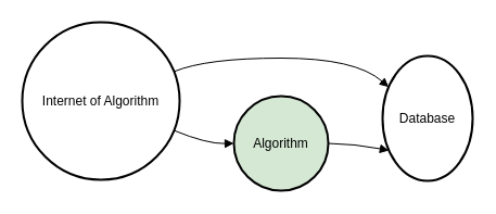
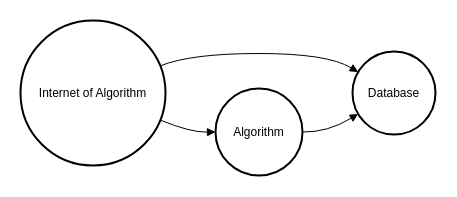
  <mxCell id="0" />
  <mxCell id="1" parent="0" />
  <mxCell id="2" value="Internet of Algorithm" style="ellipse;aspect=fixed;strokeWidth=2;whiteSpace=wrap;" vertex="1" parent="1"><mxGeometry x="20" y="20" width="145" height="145" as="geometry" /></mxCell>
- <mxCell id="3" value="Algorithm" style="ellipse;aspect=fixed;strokeWidth=2;whiteSpace=wrap;fillColor=#d5e8d4;" vertex="1" parent="1"><mxGeometry x="215" y="88" width="87" height="87" as="geometry" /></mxCell>
- <mxCell id="4" value="Database" style="ellipse;aspect=fixed;strokeWidth=2;whiteSpace=wrap;" vertex="1" parent="1"><mxGeometry x="352" y="51" width="83" height="115" as="geometry" /></mxCell>
+ <mxCell id="3" value="Algorithm" style="ellipse;aspect=fixed;strokeWidth=2;whiteSpace=wrap;" vertex="1" parent="1"><mxGeometry x="215" y="88" width="87" height="87" as="geometry" /></mxCell>
+ <mxCell id="4" value="Database" style="ellipse;aspect=fixed;strokeWidth=2;whiteSpace=wrap;" vertex="1" parent="1"><mxGeometry x="352" y="51" width="83" height="83" as="geometry" /></mxCell>
  <mxCell id="5" value="" style="curved=1;startArrow=none;endArrow=block;exitX=1;exitY=0.7;entryX=0;entryY=0.5;" edge="1" parent="1" source="2" target="3"><mxGeometry relative="1" as="geometry"><Array as="points"><mxPoint x="190" y="132" /></Array></mxGeometry></mxCell>
  <mxCell id="6" value="" style="curved=1;startArrow=none;endArrow=block;exitX=1;exitY=0.3;entryX=0;entryY=0.21;" edge="1" parent="1" source="2" target="4"><mxGeometry relative="1" as="geometry"><Array as="points"><mxPoint x="190" y="53" /><mxPoint x="327" y="53" /></Array></mxGeometry></mxCell>
  <mxCell id="7" value="" style="curved=1;startArrow=none;endArrow=block;exitX=1;exitY=0.5;entryX=0;entryY=0.8;" edge="1" parent="1" source="3" target="4"><mxGeometry relative="1" as="geometry"><Array as="points"><mxPoint x="327" y="132" /></Array></mxGeometry></mxCell>
